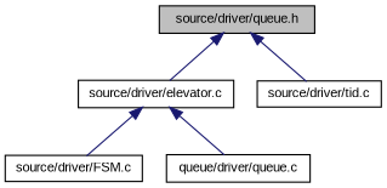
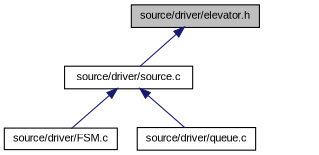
  digraph {
    fontname="Liberation Sans"
    node [color=black fillcolor=white fontname="Liberation Sans" fontsize=10 shape=record style=filled]
    edge [color=midnightblue dir=back fontname="Liberation Sans" fontsize=10 labelfontname=Helvetica labelfontsize=10 style=solid]
-   n1 [fillcolor=grey75 fontcolor=black height=0.2 label="source/driver/queue.h" width=0.4]
-   n2 [height=0.2 label="source/driver/elevator.c" width=0.4]
-   n3 [height=0.2 label="source/driver/tid.c" width=0.4]
+   n1 [fillcolor=grey75 fontcolor=black height=0.2 label="source/driver/elevator.h" width=0.4]
+   n2 [height=0.2 label="source/driver/source.c" width=0.4]
    n4 [height=0.2 label="source/driver/FSM.c" width=0.4]
-   n5 [height=0.2 label="queue/driver/queue.c" width=0.4]
+   n5 [height=0.2 label="source/driver/queue.c" width=0.4]
    n1 -> n2
-   n1 -> n3
    n2 -> n4
    n2 -> n5
  }
